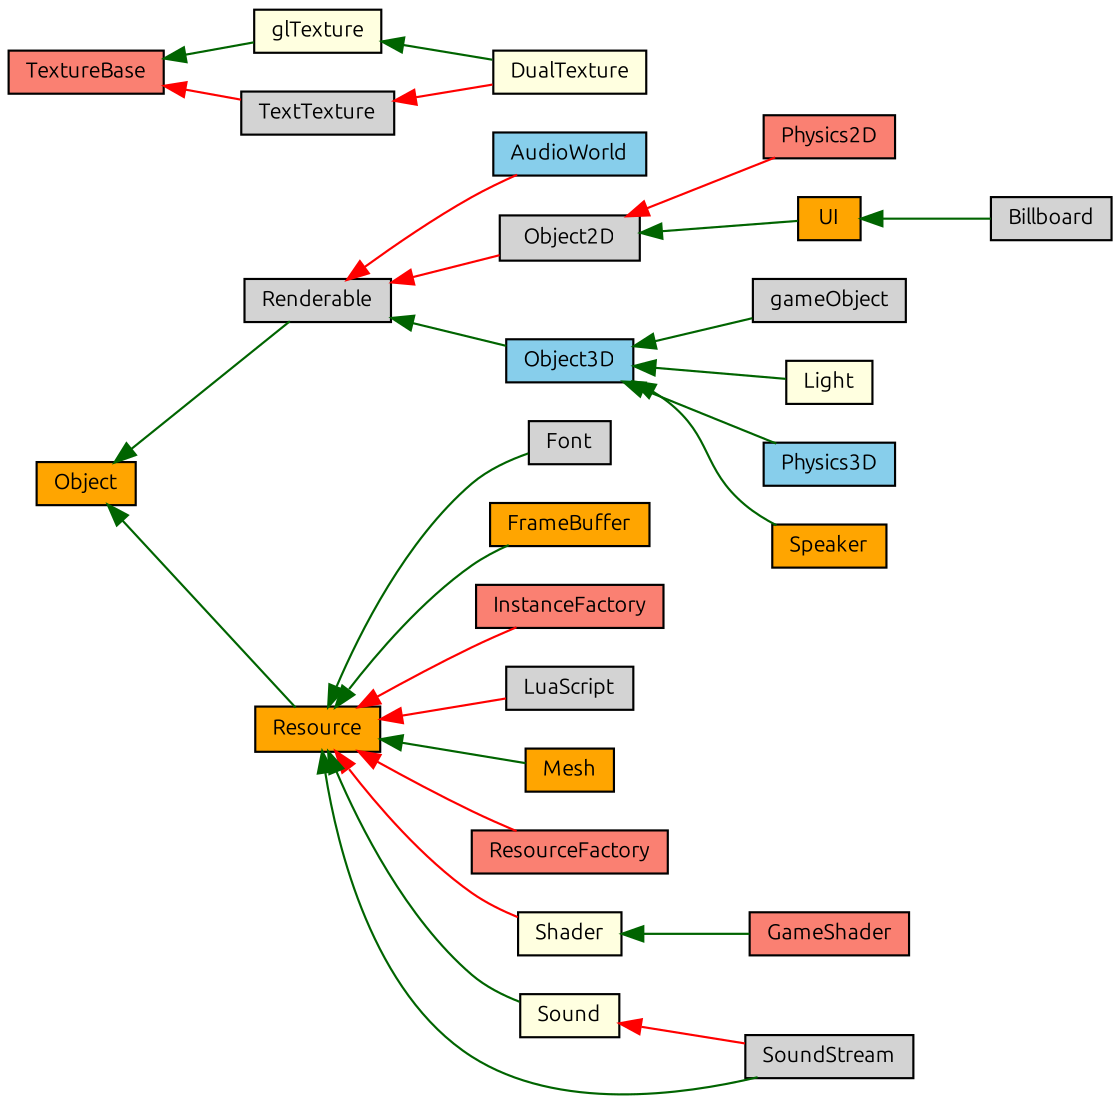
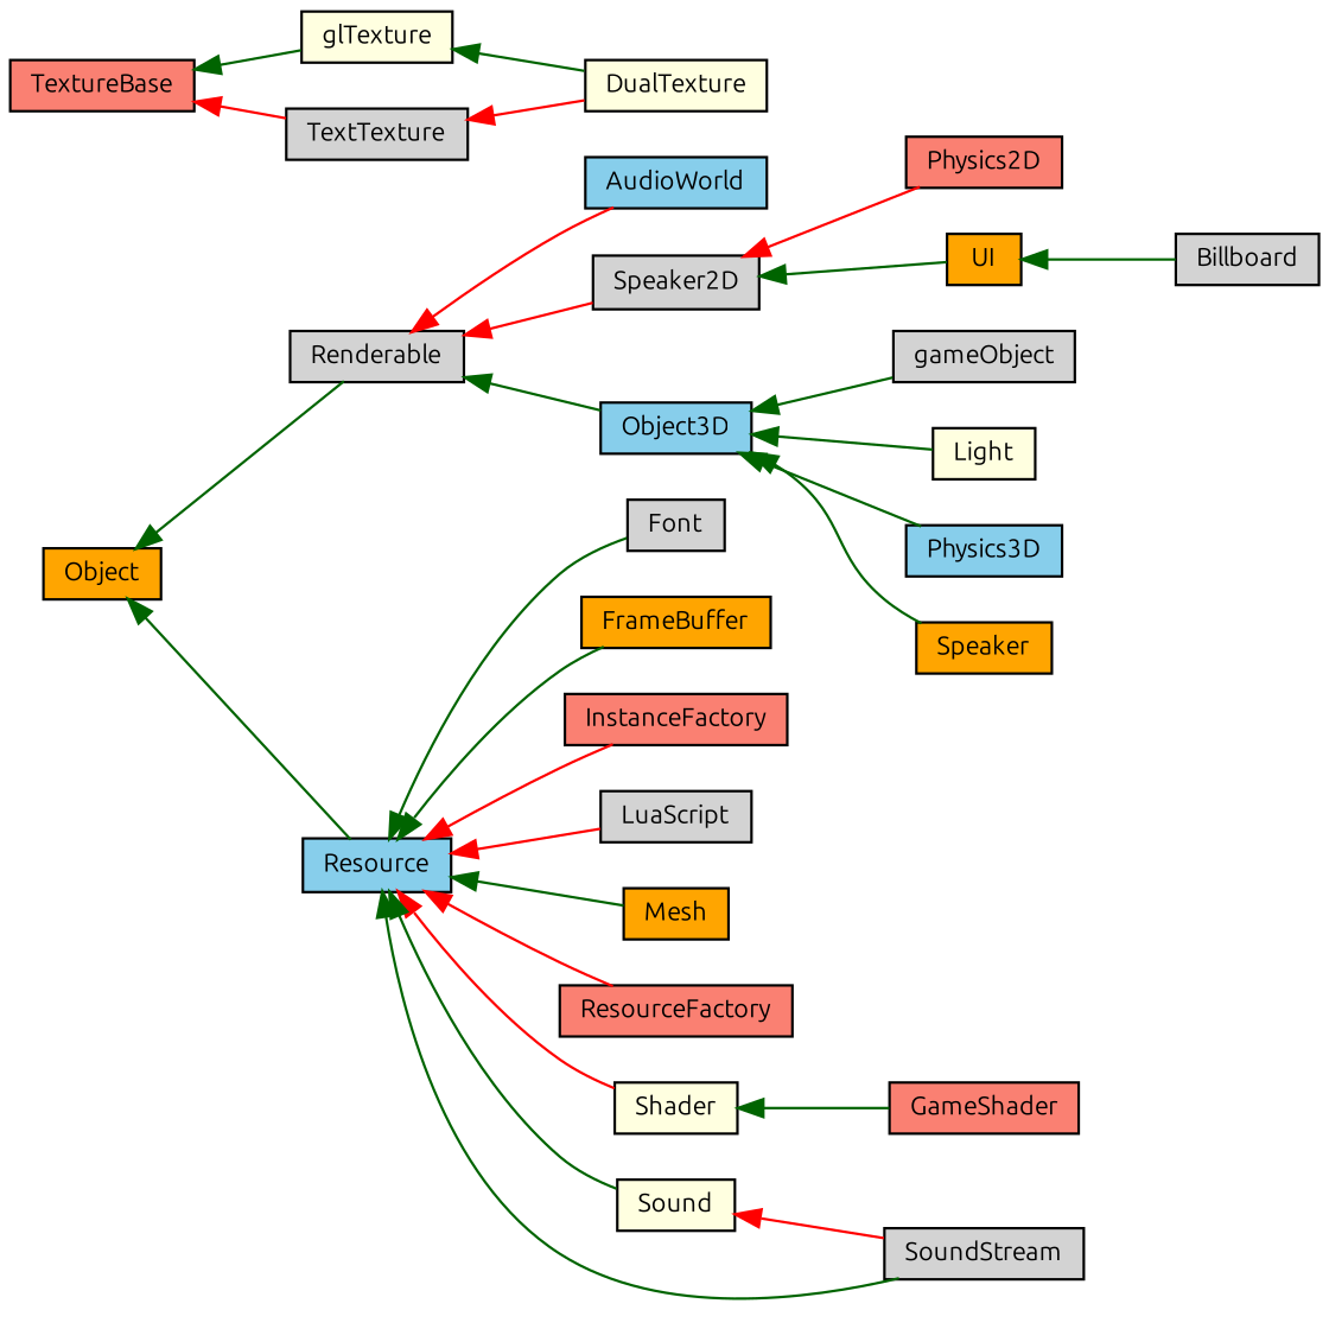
  digraph {
    fontname=Ubuntu
    rankdir=LR
    node [color=black fillcolor=lightgrey fontname=Ubuntu fontsize=10 shape=record style=filled]
    edge [color=darkgreen dir=back fontname=Ubuntu fontsize=10 labelfontname=Helvetica labelfontsize=10 style=solid]
    n1 [fillcolor=orange height=0.2 label=Object width=0.4]
    n2 [height=0.2 label=Renderable width=0.4]
-   n3 [fillcolor=orange height=0.2 label=Resource width=0.4]
+   n3 [fillcolor=skyblue height=0.2 label=Resource width=0.4]
    n4 [fillcolor=skyblue height=0.2 label=AudioWorld width=0.4]
-   n5 [height=0.2 label=Object2D width=0.4]
+   n5 [height=0.2 label=Speaker2D width=0.4]
    n6 [fillcolor=skyblue height=0.2 label=Object3D width=0.4]
    n7 [height=0.2 label=Font width=0.4]
    n8 [fillcolor=orange height=0.2 label=FrameBuffer width=0.4]
    n9 [fillcolor=salmon height=0.2 label=InstanceFactory width=0.4]
    n10 [height=0.2 label=LuaScript width=0.4]
    n11 [fillcolor=orange height=0.2 label=Mesh width=0.4]
    n12 [fillcolor=salmon height=0.2 label=ResourceFactory width=0.4]
    n13 [fillcolor=lightyellow height=0.2 label=Shader width=0.4]
    n14 [fillcolor=lightyellow height=0.2 label=Sound width=0.4]
    n15 [height=0.2 label=SoundStream width=0.4]
    n16 [fillcolor=salmon height=0.2 label=Physics2D width=0.4]
    n17 [fillcolor=orange height=0.2 label=UI width=0.4]
    n18 [height=0.2 label=gameObject width=0.4]
    n19 [fillcolor=lightyellow height=0.2 label=Light width=0.4]
    n20 [fillcolor=skyblue height=0.2 label=Physics3D width=0.4]
    n21 [fillcolor=orange height=0.2 label=Speaker width=0.4]
    n22 [height=0.2 label=Billboard width=0.4]
    n23 [fillcolor=salmon height=0.2 label=GameShader width=0.4]
    n24 [fillcolor=salmon height=0.2 label=TextureBase width=0.4]
    n25 [fillcolor=lightyellow height=0.2 label=glTexture width=0.4]
    n26 [height=0.2 label=TextTexture width=0.4]
    n27 [fillcolor=lightyellow height=0.2 label=DualTexture width=0.4]
    n1 -> n2
    n1 -> n3
    n2 -> n4 [color=red]
    n2 -> n5 [color=red]
    n2 -> n6
    n3 -> n7
    n3 -> n8
    n3 -> n9 [color=red]
    n3 -> n10 [color=red]
    n3 -> n11
    n3 -> n12 [color=red]
    n3 -> n13 [color=red]
    n3 -> n14
    n3 -> n15
    n5 -> n16 [color=red]
    n5 -> n17
    n6 -> n18
    n6 -> n19
    n6 -> n20
    n6 -> n21
    n13 -> n23
    n14 -> n15 [color=red]
    n17 -> n22
    n24 -> n25
    n24 -> n26 [color=red]
    n25 -> n27
    n26 -> n27 [color=red]
  }
